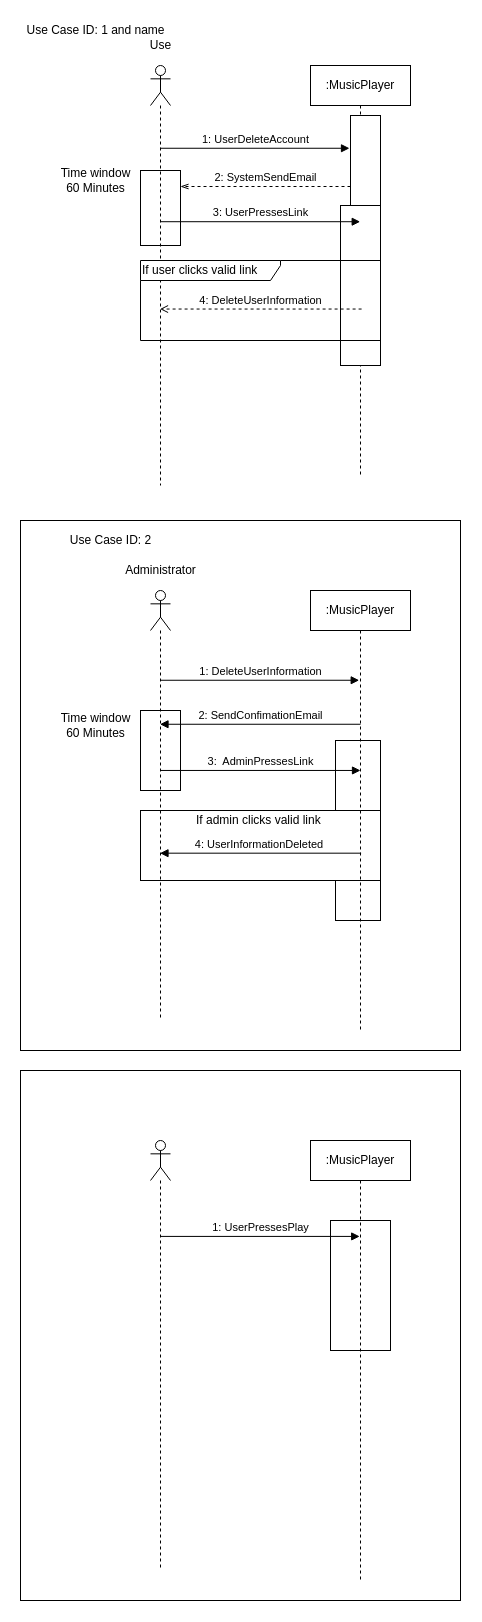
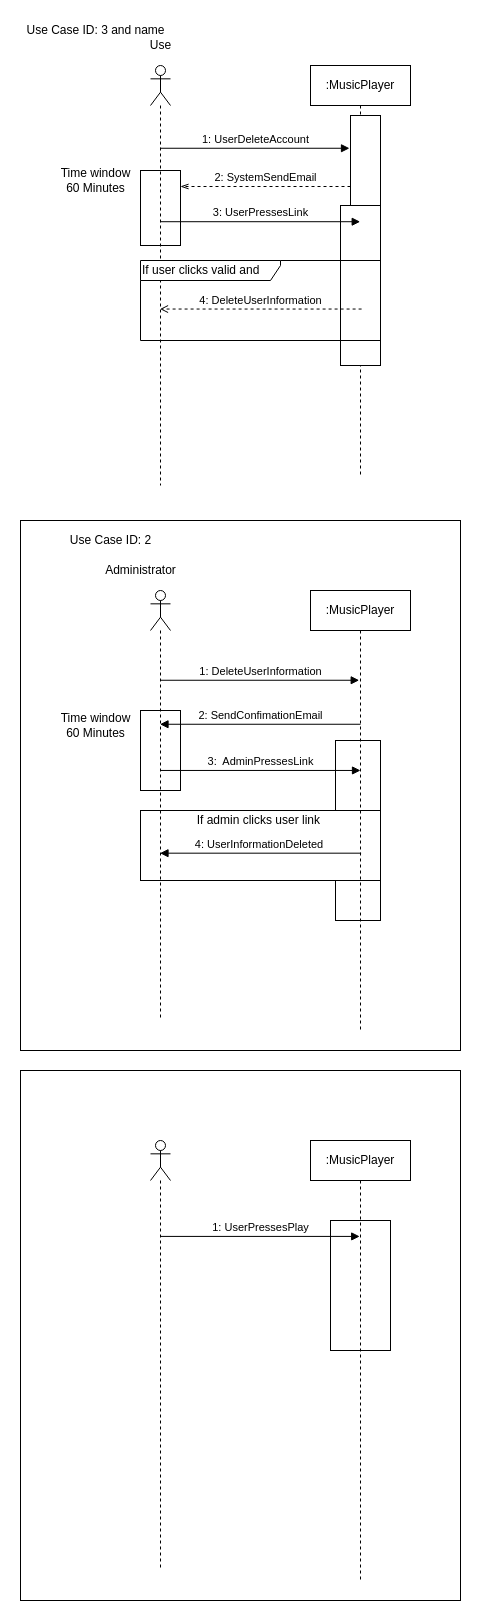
  <mxCell id="0" />
  <mxCell id="1" parent="0" />
  <mxCell id="2" value=":MusicPlayer" style="shape=umlLifeline;perimeter=lifelinePerimeter;whiteSpace=wrap;html=1;container=1;collapsible=0;recursiveResize=0;outlineConnect=0;" vertex="1" parent="1"><mxGeometry x="310" y="65" width="100" height="410" as="geometry" /></mxCell>
  <mxCell id="3" value="" style="rounded=0;whiteSpace=wrap;html=1;" vertex="1" parent="1"><mxGeometry x="20" y="1070" width="440" height="530" as="geometry" /></mxCell>
  <mxCell id="4" value="" style="rounded=0;whiteSpace=wrap;html=1;" vertex="1" parent="1"><mxGeometry x="330" y="1220" width="60" height="130" as="geometry" /></mxCell>
  <mxCell id="5" value="" style="rounded=0;whiteSpace=wrap;html=1;" vertex="1" parent="1"><mxGeometry x="20" y="520" width="440" height="530" as="geometry" /></mxCell>
  <mxCell id="6" value="" style="rounded=0;whiteSpace=wrap;html=1;" vertex="1" parent="1"><mxGeometry x="335" y="740" width="45" height="180" as="geometry" /></mxCell>
  <mxCell id="7" value="" style="rounded=0;whiteSpace=wrap;html=1;" vertex="1" parent="1"><mxGeometry x="140" y="810" width="240" height="70" as="geometry" /></mxCell>
- <mxCell id="8" value="If admin clicks valid link&amp;nbsp;" style="text;html=1;strokeColor=none;fillColor=none;align=center;verticalAlign=middle;whiteSpace=wrap;rounded=0;" vertex="1" parent="1"><mxGeometry x="185" y="810" width="150" height="20" as="geometry" /></mxCell>
+ <mxCell id="8" value="If admin clicks user link&amp;nbsp;" style="text;html=1;strokeColor=none;fillColor=none;align=center;verticalAlign=middle;whiteSpace=wrap;rounded=0;" vertex="1" parent="1"><mxGeometry x="185" y="810" width="150" height="20" as="geometry" /></mxCell>
  <mxCell id="9" value="" style="rounded=0;whiteSpace=wrap;html=1;" vertex="1" parent="1"><mxGeometry x="140" y="710" width="40" height="80" as="geometry" /></mxCell>
  <mxCell id="10" value="" style="rounded=0;whiteSpace=wrap;html=1;" vertex="1" parent="1"><mxGeometry x="340" y="205" width="40" height="160" as="geometry" /></mxCell>
  <mxCell id="11" value="" style="rounded=0;whiteSpace=wrap;html=1;" vertex="1" parent="1"><mxGeometry x="140" y="170" width="40" height="75" as="geometry" /></mxCell>
  <mxCell id="12" value="" style="rounded=0;whiteSpace=wrap;html=1;" vertex="1" parent="1"><mxGeometry x="350" y="115" width="30" height="90" as="geometry" /></mxCell>
  <mxCell id="13" value="" style="shape=umlLifeline;participant=umlActor;perimeter=lifelinePerimeter;whiteSpace=wrap;html=1;container=1;collapsible=0;recursiveResize=0;verticalAlign=top;spacingTop=36;outlineConnect=0;" vertex="1" parent="1"><mxGeometry x="150" y="65" width="20" height="420" as="geometry" /></mxCell>
  <mxCell id="14" value="1: UserDeleteAccount" style="html=1;verticalAlign=bottom;endArrow=block;entryX=-0.033;entryY=0.364;entryDx=0;entryDy=0;entryPerimeter=0;" edge="1" parent="1" source="13" target="12"><mxGeometry width="80" relative="1" as="geometry"><mxPoint x="210" y="165" as="sourcePoint" /><mxPoint x="340" y="148" as="targetPoint" /></mxGeometry></mxCell>
  <mxCell id="15" value="2: SystemSendEmail" style="html=1;verticalAlign=bottom;endArrow=openThin;dashed=1;endFill=0;" edge="1" parent="1"><mxGeometry width="80" relative="1" as="geometry"><mxPoint x="350" y="186" as="sourcePoint" /><mxPoint x="180" y="186" as="targetPoint" /></mxGeometry></mxCell>
  <mxCell id="16" value="Use" style="text;html=1;align=center;verticalAlign=middle;resizable=0;points=[];autosize=1;" vertex="1" parent="1"><mxGeometry x="140" y="35" width="40" height="20" as="geometry" /></mxCell>
  <mxCell id="17" value="3: UserPressesLink" style="html=1;verticalAlign=bottom;endArrow=block;entryX=0.497;entryY=0.381;entryDx=0;entryDy=0;entryPerimeter=0;" edge="1" parent="1" source="13" target="2"><mxGeometry width="80" relative="1" as="geometry"><mxPoint x="169.81" y="146.4" as="sourcePoint" /><mxPoint x="369.3" y="146.4" as="targetPoint" /></mxGeometry></mxCell>
  <mxCell id="18" value="Time window&lt;br&gt;60 Minutes" style="text;html=1;align=center;verticalAlign=middle;resizable=0;points=[];autosize=1;" vertex="1" parent="1"><mxGeometry x="50" y="165" width="90" height="30" as="geometry" /></mxCell>
- <mxCell id="19" value="Use Case ID: 1 and name" style="text;html=1;align=center;verticalAlign=middle;resizable=0;points=[];autosize=1;" vertex="1" parent="1"><mxGeometry x="20" y="20" width="150" height="20" as="geometry" /></mxCell>
+ <mxCell id="19" value="Use Case ID: 3 and name" style="text;html=1;align=center;verticalAlign=middle;resizable=0;points=[];autosize=1;" vertex="1" parent="1"><mxGeometry x="20" y="20" width="150" height="20" as="geometry" /></mxCell>
  <mxCell id="20" value="" style="shape=umlLifeline;participant=umlActor;perimeter=lifelinePerimeter;whiteSpace=wrap;html=1;container=1;collapsible=0;recursiveResize=0;verticalAlign=top;spacingTop=36;outlineConnect=0;" vertex="1" parent="1"><mxGeometry x="150" y="590" width="20" height="430" as="geometry" /></mxCell>
  <mxCell id="21" value=":MusicPlayer" style="shape=umlLifeline;perimeter=lifelinePerimeter;whiteSpace=wrap;html=1;container=1;collapsible=0;recursiveResize=0;outlineConnect=0;" vertex="1" parent="1"><mxGeometry x="310" y="590" width="100" height="440" as="geometry" /></mxCell>
  <mxCell id="22" value="1: DeleteUserInformation" style="html=1;verticalAlign=bottom;endArrow=block;entryX=0.487;entryY=0.204;entryDx=0;entryDy=0;entryPerimeter=0;" edge="1" parent="1" source="20" target="21"><mxGeometry width="80" relative="1" as="geometry"><mxPoint x="200" y="720" as="sourcePoint" /><mxPoint x="280" y="720" as="targetPoint" /></mxGeometry></mxCell>
- <mxCell id="23" value="Administrator" style="text;html=1;align=center;verticalAlign=middle;resizable=0;points=[];autosize=1;" vertex="1" parent="1"><mxGeometry x="115" y="560" width="90" height="20" as="geometry" /></mxCell>
+ <mxCell id="23" value="Administrator" style="text;html=1;align=center;verticalAlign=middle;resizable=0;points=[];autosize=1;" vertex="1" parent="1"><mxGeometry x="95" y="560" width="90" height="20" as="geometry" /></mxCell>
  <mxCell id="24" value="2: SendConfimationEmail" style="html=1;verticalAlign=bottom;endArrow=block;exitX=0.5;exitY=0.304;exitDx=0;exitDy=0;exitPerimeter=0;" edge="1" parent="1" source="21" target="20"><mxGeometry width="80" relative="1" as="geometry"><mxPoint x="250" y="740" as="sourcePoint" /><mxPoint x="368.7" y="689.76" as="targetPoint" /></mxGeometry></mxCell>
  <mxCell id="25" value="3:&amp;nbsp; AdminPressesLink" style="html=1;verticalAlign=bottom;endArrow=block;entryX=0.5;entryY=0.409;entryDx=0;entryDy=0;entryPerimeter=0;" edge="1" parent="1" source="20" target="21"><mxGeometry width="80" relative="1" as="geometry"><mxPoint x="169.81" y="689.76" as="sourcePoint" /><mxPoint x="368.7" y="689.76" as="targetPoint" /></mxGeometry></mxCell>
  <mxCell id="26" value="4: UserInformationDeleted&amp;nbsp;" style="html=1;verticalAlign=bottom;endArrow=block;exitX=0.506;exitY=0.597;exitDx=0;exitDy=0;exitPerimeter=0;" edge="1" parent="1" source="21" target="20"><mxGeometry width="80" relative="1" as="geometry"><mxPoint x="170.024" y="779.96" as="sourcePoint" /><mxPoint x="370" y="779.96" as="targetPoint" /></mxGeometry></mxCell>
  <mxCell id="27" value="Time window&lt;br&gt;60 Minutes" style="text;html=1;align=center;verticalAlign=middle;resizable=0;points=[];autosize=1;" vertex="1" parent="1"><mxGeometry x="50" y="710" width="90" height="30" as="geometry" /></mxCell>
  <mxCell id="28" value="Use Case ID: 2" style="text;html=1;align=center;verticalAlign=middle;resizable=0;points=[];autosize=1;" vertex="1" parent="1"><mxGeometry x="60" y="530" width="100" height="20" as="geometry" /></mxCell>
  <mxCell id="29" value="" style="shape=umlLifeline;participant=umlActor;perimeter=lifelinePerimeter;whiteSpace=wrap;html=1;container=1;collapsible=0;recursiveResize=0;verticalAlign=top;spacingTop=36;outlineConnect=0;" vertex="1" parent="1"><mxGeometry x="150" y="1140" width="20" height="430" as="geometry" /></mxCell>
  <mxCell id="30" value=":MusicPlayer" style="shape=umlLifeline;perimeter=lifelinePerimeter;whiteSpace=wrap;html=1;container=1;collapsible=0;recursiveResize=0;outlineConnect=0;" vertex="1" parent="1"><mxGeometry x="310" y="1140" width="100" height="440" as="geometry" /></mxCell>
  <mxCell id="31" value="1: UserPressesPlay" style="html=1;verticalAlign=bottom;endArrow=block;entryX=0.492;entryY=0.218;entryDx=0;entryDy=0;entryPerimeter=0;" edge="1" parent="1" source="29" target="30"><mxGeometry width="80" relative="1" as="geometry"><mxPoint x="620" y="1300" as="sourcePoint" /><mxPoint x="700" y="1300" as="targetPoint" /></mxGeometry></mxCell>
- <mxCell id="32" value="If user clicks valid link" style="shape=umlFrame;whiteSpace=wrap;html=1;align=left;width=140;height=20;" vertex="1" parent="1"><mxGeometry x="140" y="260" width="240" height="80" as="geometry" /></mxCell>
+ <mxCell id="32" value="If user clicks valid and" style="shape=umlFrame;whiteSpace=wrap;html=1;align=left;width=140;height=20;" vertex="1" parent="1"><mxGeometry x="140" y="260" width="240" height="80" as="geometry" /></mxCell>
  <mxCell id="33" value="4: DeleteUserInformation" style="html=1;verticalAlign=bottom;endArrow=open;exitX=0.511;exitY=0.594;exitDx=0;exitDy=0;exitPerimeter=0;dashed=1;endFill=0;" edge="1" parent="1" source="2" target="13"><mxGeometry width="80" relative="1" as="geometry"><mxPoint x="368.3" y="194.7" as="sourcePoint" /><mxPoint x="169.81" y="194.7" as="targetPoint" /></mxGeometry></mxCell>
